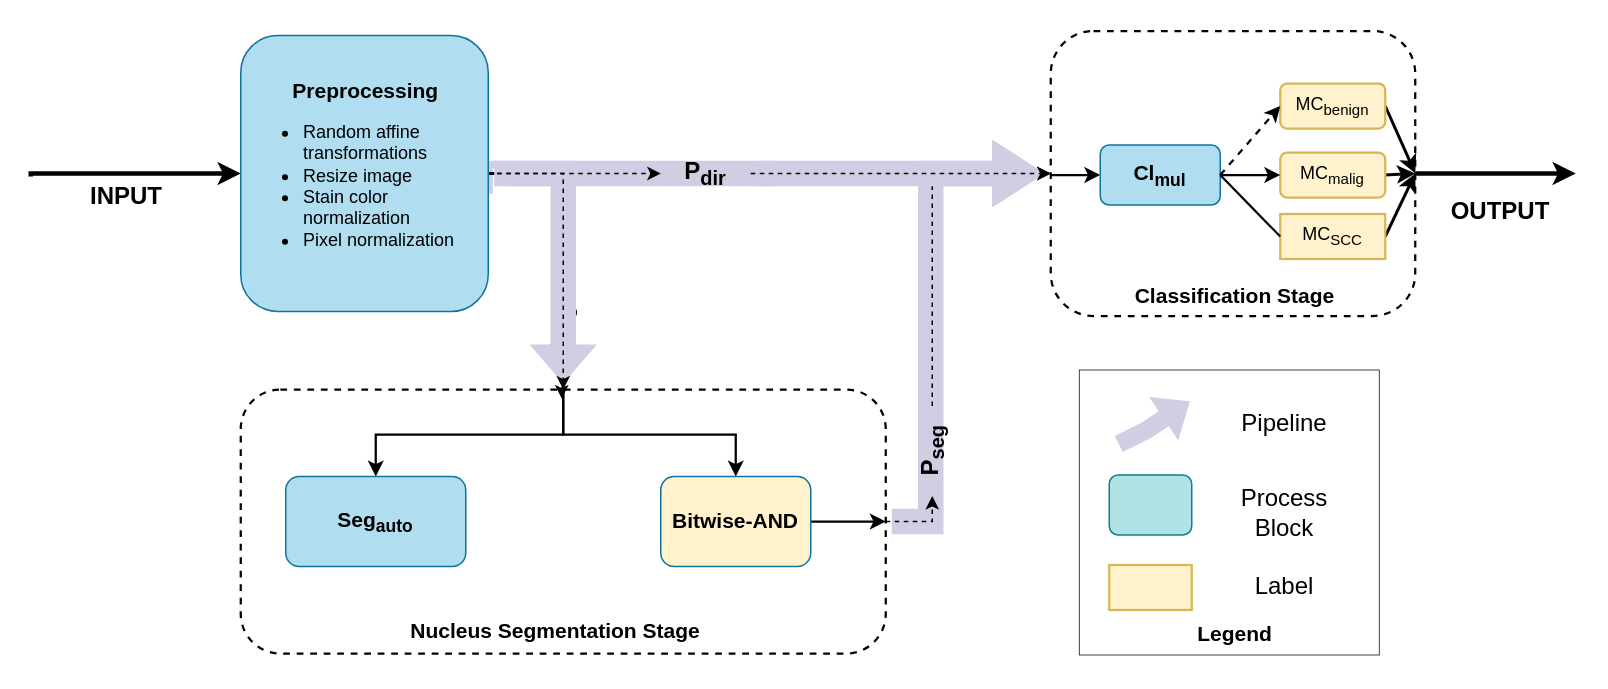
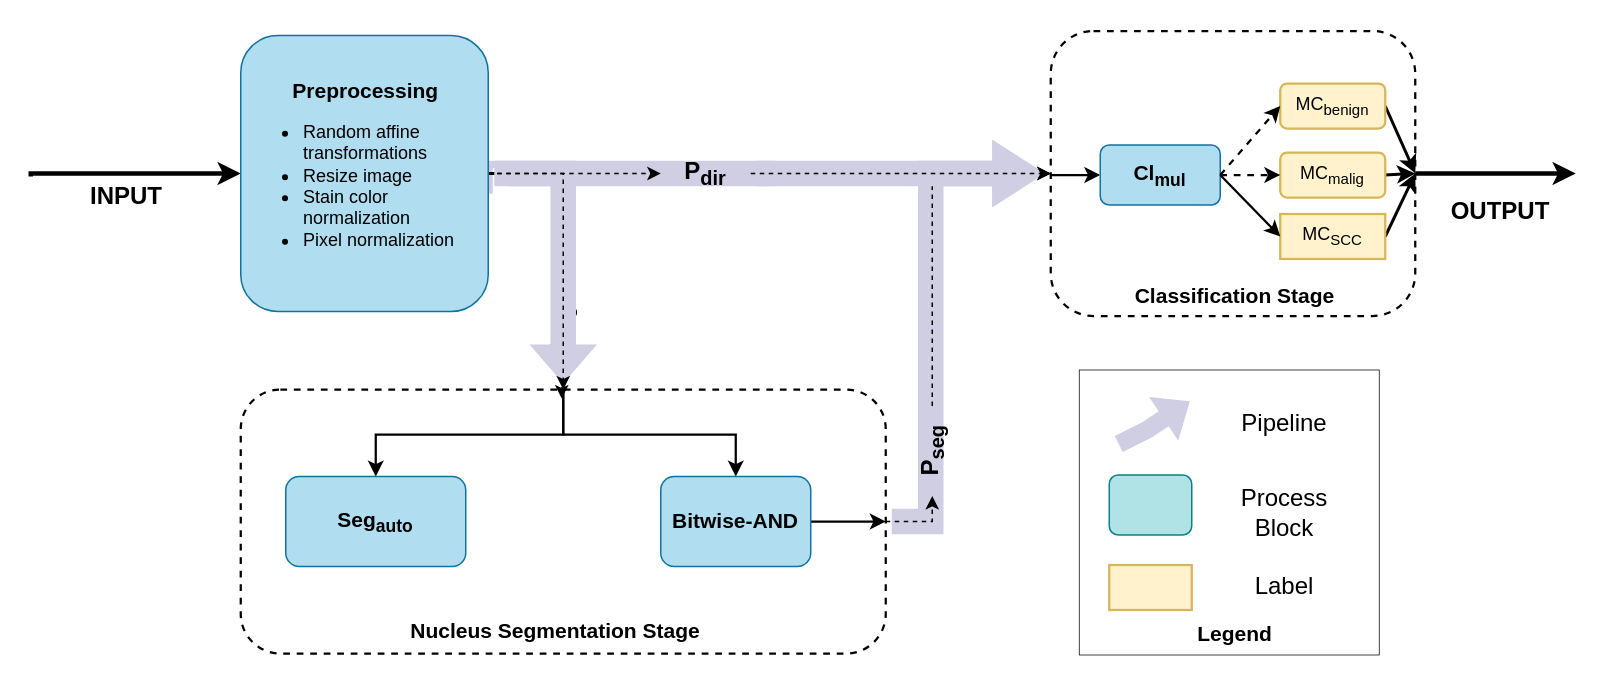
  <mxCell id="0" />
  <mxCell id="1" parent="0" />
  <mxCell id="2" value="" style="shape=flexArrow;endArrow=none;html=1;rounded=0;fontSize=15;strokeWidth=8;exitX=1;exitY=0.5;exitDx=0;exitDy=0;fillColor=#d0cee2;strokeColor=none;edgeStyle=orthogonalEdgeStyle;" edge="1" parent="1"><mxGeometry width="50" height="50" relative="1" as="geometry"><mxPoint x="332" y="120" as="sourcePoint" /><mxPoint x="520" y="115" as="targetPoint" /><Array as="points"><mxPoint x="330" y="120" /></Array></mxGeometry></mxCell>
  <mxCell id="3" value="&lt;font style=&quot;font-size: 16px&quot;&gt;&lt;b&gt;P&lt;sub&gt;dir&lt;/sub&gt;&lt;/b&gt;&lt;/font&gt;" style="text;html=1;strokeColor=none;fillColor=none;align=center;verticalAlign=middle;whiteSpace=wrap;rounded=0;dashed=1;fontSize=15;" parent="1" vertex="1"><mxGeometry x="440" y="100" width="60" height="30" as="geometry" /></mxCell>
  <mxCell id="4" value="" style="rounded=1;whiteSpace=wrap;html=1;dashed=1;fontSize=15;strokeColor=default;strokeWidth=1.5;fillColor=none;" parent="1" vertex="1"><mxGeometry x="700" y="20" width="243" height="190" as="geometry" /></mxCell>
  <mxCell id="5" style="edgeStyle=orthogonalEdgeStyle;rounded=0;orthogonalLoop=1;jettySize=auto;html=1;exitX=0;exitY=0.5;exitDx=0;exitDy=0;entryX=0;entryY=0.5;entryDx=0;entryDy=0;fontSize=15;strokeWidth=1.5;" parent="1" source="4" target="35" edge="1"><mxGeometry relative="1" as="geometry"><Array as="points"><mxPoint x="733" y="115" /></Array></mxGeometry></mxCell>
  <mxCell id="6" style="edgeStyle=orthogonalEdgeStyle;rounded=0;orthogonalLoop=1;jettySize=auto;html=1;exitX=1;exitY=0.5;exitDx=0;exitDy=0;fontSize=16;startArrow=none;startFill=0;strokeColor=default;strokeWidth=3;" parent="1" source="4" edge="1"><mxGeometry relative="1" as="geometry"><mxPoint x="1050" y="115" as="targetPoint" /></mxGeometry></mxCell>
  <mxCell id="7" style="edgeStyle=orthogonalEdgeStyle;rounded=0;orthogonalLoop=1;jettySize=auto;html=1;exitX=1;exitY=0.5;exitDx=0;exitDy=0;entryX=1;entryY=0.5;entryDx=0;entryDy=0;fontSize=12;strokeWidth=2;" edge="1" parent="1" source="49" target="11"><mxGeometry relative="1" as="geometry" /></mxCell>
  <mxCell id="8" style="edgeStyle=none;rounded=0;orthogonalLoop=1;jettySize=auto;html=1;exitX=0;exitY=0.5;exitDx=0;exitDy=0;fontSize=15;strokeWidth=1.5;" parent="1" source="4" target="4" edge="1"><mxGeometry relative="1" as="geometry" /></mxCell>
  <mxCell id="9" style="edgeStyle=none;rounded=0;orthogonalLoop=1;jettySize=auto;html=1;exitX=0;exitY=0.5;exitDx=0;exitDy=0;fontSize=15;strokeWidth=1.5;" parent="1" source="4" target="4" edge="1"><mxGeometry relative="1" as="geometry" /></mxCell>
  <mxCell id="10" style="edgeStyle=orthogonalEdgeStyle;rounded=0;orthogonalLoop=1;jettySize=auto;html=1;exitX=0;exitY=0.5;exitDx=0;exitDy=0;dashed=1;" edge="1" parent="1" source="11"><mxGeometry relative="1" as="geometry"><mxPoint x="374" y="265" as="targetPoint" /></mxGeometry></mxCell>
  <mxCell id="11" value="&lt;font style=&quot;font-size: 16px&quot;&gt;&lt;b&gt;P&lt;sub&gt;seg&lt;/sub&gt;&lt;/b&gt;&lt;/font&gt;" style="text;html=1;strokeColor=none;fillColor=none;align=center;verticalAlign=middle;whiteSpace=wrap;rounded=0;dashed=1;fontSize=15;rotation=-90;" parent="1" vertex="1"><mxGeometry x="355.75" y="206.25" width="36.5" height="30" as="geometry" /></mxCell>
  <mxCell id="12" value="" style="endArrow=classic;html=1;rounded=0;fontSize=16;strokeWidth=3;edgeStyle=orthogonalEdgeStyle;" parent="1" target="49" edge="1"><mxGeometry width="50" height="50" relative="1" as="geometry"><mxPoint x="20" y="117" as="sourcePoint" /><mxPoint x="80" y="195" as="targetPoint" /><Array as="points"><mxPoint x="20" y="115" /></Array></mxGeometry></mxCell>
  <mxCell id="13" value="" style="group" parent="1" vertex="1" connectable="0"><mxGeometry x="719" y="246" width="204" height="190" as="geometry" /></mxCell>
  <mxCell id="14" value="" style="rounded=0;whiteSpace=wrap;html=1;fontSize=14;strokeColor=default;strokeWidth=0.5;fillColor=none;" parent="13" vertex="1"><mxGeometry width="200" height="190" as="geometry" /></mxCell>
  <mxCell id="15" value="" style="shape=flexArrow;endArrow=classic;html=1;rounded=0;fontSize=16;strokeWidth=3;fillColor=#d0cee2;strokeColor=none;" parent="13" edge="1"><mxGeometry width="50" height="50" relative="1" as="geometry"><mxPoint x="25" y="50" as="sourcePoint" /><mxPoint x="75" y="20" as="targetPoint" /><Array as="points"><mxPoint x="45" y="40" /></Array></mxGeometry></mxCell>
  <mxCell id="16" value="" style="rounded=1;whiteSpace=wrap;html=1;fontSize=16;strokeColor=#0e8088;strokeWidth=1;fillColor=#b0e3e6;" parent="13" vertex="1"><mxGeometry x="20" y="70" width="55" height="40" as="geometry" /></mxCell>
  <mxCell id="17" value="" style="rounded=0;whiteSpace=wrap;html=1;fontSize=12;strokeColor=#d6b656;strokeWidth=1.5;fillColor=#fff2cc;" parent="13" vertex="1"><mxGeometry x="20" y="130" width="55" height="30" as="geometry" /></mxCell>
  <mxCell id="18" value="Legend" style="text;html=1;strokeColor=none;fillColor=none;align=center;verticalAlign=middle;whiteSpace=wrap;rounded=0;dashed=1;fontSize=14;fontStyle=1" vertex="1" parent="13"><mxGeometry x="4" y="161" width="200" height="30" as="geometry" /></mxCell>
  <mxCell id="19" value="&lt;font style=&quot;font-size: 16px;&quot;&gt;Pipeline&lt;/font&gt;" style="text;html=1;strokeColor=none;fillColor=none;align=center;verticalAlign=middle;whiteSpace=wrap;rounded=0;fontSize=12;" vertex="1" parent="13"><mxGeometry x="107" y="20" width="60" height="30" as="geometry" /></mxCell>
  <mxCell id="20" value="&lt;font style=&quot;font-size: 16px;&quot;&gt;Process Block&lt;br&gt;&lt;/font&gt;" style="text;html=1;strokeColor=none;fillColor=none;align=center;verticalAlign=middle;whiteSpace=wrap;rounded=0;fontSize=12;" vertex="1" parent="13"><mxGeometry x="107" y="80" width="60" height="30" as="geometry" /></mxCell>
  <mxCell id="21" value="&lt;font style=&quot;font-size: 16px;&quot;&gt;Label&lt;/font&gt;" style="text;html=1;strokeColor=none;fillColor=none;align=center;verticalAlign=middle;whiteSpace=wrap;rounded=0;fontSize=12;" vertex="1" parent="13"><mxGeometry x="107" y="129" width="60" height="30" as="geometry" /></mxCell>
  <mxCell id="22" value="" style="shape=flexArrow;endArrow=classic;html=1;rounded=0;fontSize=16;strokeWidth=8;fillColor=#d0cee2;strokeColor=none;edgeStyle=orthogonalEdgeStyle;entryX=0;entryY=0.5;entryDx=0;entryDy=0;exitX=1;exitY=0.5;exitDx=0;exitDy=0;width=10;endSize=9;" parent="1" source="28" target="4" edge="1"><mxGeometry width="50" height="50" relative="1" as="geometry"><mxPoint x="640" y="380" as="sourcePoint" /><mxPoint x="690" y="350" as="targetPoint" /><Array as="points"><mxPoint x="620" y="347" /><mxPoint x="620" y="115" /></Array></mxGeometry></mxCell>
  <mxCell id="23" style="edgeStyle=orthogonalEdgeStyle;rounded=0;orthogonalLoop=1;jettySize=auto;html=1;exitX=1;exitY=0.5;exitDx=0;exitDy=0;entryX=0;entryY=0.5;entryDx=0;entryDy=0;dashed=1;fontSize=16;strokeWidth=1;" edge="1" parent="1" source="24" target="4"><mxGeometry relative="1" as="geometry" /></mxCell>
  <mxCell id="24" value="&lt;font style=&quot;font-size: 16px&quot;&gt;&lt;b&gt;P&lt;sub&gt;seg&lt;/sub&gt;&lt;/b&gt;&lt;/font&gt;" style="text;html=1;strokeColor=none;fillColor=none;align=center;verticalAlign=middle;whiteSpace=wrap;rounded=0;dashed=1;fontSize=15;rotation=-90;" parent="1" vertex="1"><mxGeometry x="591" y="285" width="60" height="30" as="geometry" /></mxCell>
  <mxCell id="25" value="&lt;font style=&quot;font-size: 16px&quot;&gt;&lt;b&gt;INPUT&lt;/b&gt;&lt;/font&gt;" style="text;html=1;strokeColor=none;fillColor=none;align=center;verticalAlign=middle;whiteSpace=wrap;rounded=0;fontSize=14;" parent="1" vertex="1"><mxGeometry x="54" y="115" width="60" height="30" as="geometry" /></mxCell>
  <mxCell id="26" value="&lt;font style=&quot;font-size: 16px&quot;&gt;&lt;b&gt;OUTPUT&lt;/b&gt;&lt;/font&gt;" style="text;html=1;strokeColor=none;fillColor=none;align=center;verticalAlign=middle;whiteSpace=wrap;rounded=0;fontSize=14;" parent="1" vertex="1"><mxGeometry x="970" y="125" width="60" height="30" as="geometry" /></mxCell>
  <mxCell id="27" style="edgeStyle=orthogonalEdgeStyle;rounded=0;orthogonalLoop=1;jettySize=auto;html=1;exitX=1;exitY=0.5;exitDx=0;exitDy=0;entryX=0;entryY=0.5;entryDx=0;entryDy=0;dashed=1;" edge="1" parent="1" source="28" target="24"><mxGeometry relative="1" as="geometry" /></mxCell>
  <mxCell id="28" value="" style="rounded=1;whiteSpace=wrap;html=1;fontSize=14;strokeWidth=1.5;fillColor=none;dashed=1;" parent="1" vertex="1"><mxGeometry x="160" y="259" width="430" height="176" as="geometry" /></mxCell>
  <mxCell id="29" style="edgeStyle=orthogonalEdgeStyle;rounded=0;orthogonalLoop=1;jettySize=auto;html=1;exitX=0.5;exitY=0;exitDx=0;exitDy=0;fontSize=14;strokeWidth=1.5;" parent="1" source="28" target="33" edge="1"><mxGeometry relative="1" as="geometry"><Array as="points"><mxPoint x="375" y="289" /><mxPoint x="490" y="289" /></Array></mxGeometry></mxCell>
  <mxCell id="30" style="edgeStyle=orthogonalEdgeStyle;rounded=0;orthogonalLoop=1;jettySize=auto;html=1;exitX=0.5;exitY=0;exitDx=0;exitDy=0;entryX=0.5;entryY=0;entryDx=0;entryDy=0;fontSize=14;strokeWidth=1.5;" parent="1" source="28" target="31" edge="1"><mxGeometry relative="1" as="geometry"><Array as="points"><mxPoint x="310" y="289" /><mxPoint x="150" y="289" /></Array><mxPoint x="155" y="399" as="targetPoint" /></mxGeometry></mxCell>
  <mxCell id="31" value="&lt;b&gt;Seg&lt;sub&gt;auto&lt;/sub&gt;&lt;/b&gt;" style="rounded=1;whiteSpace=wrap;html=1;fontSize=14;fillColor=#b1ddf0;strokeColor=#10739e;" parent="1" vertex="1"><mxGeometry x="190" y="317" width="120" height="60" as="geometry" /></mxCell>
  <mxCell id="32" style="edgeStyle=none;rounded=0;orthogonalLoop=1;jettySize=auto;html=1;exitX=1;exitY=0.5;exitDx=0;exitDy=0;entryX=1;entryY=0.5;entryDx=0;entryDy=0;fontSize=12;strokeWidth=1.5;" parent="1" source="33" target="28" edge="1"><mxGeometry relative="1" as="geometry" /></mxCell>
- <mxCell id="33" value="&lt;b&gt;Bitwise-AND&lt;/b&gt;" style="rounded=1;whiteSpace=wrap;html=1;fontSize=14;strokeWidth=1;fillColor=#fff2cc;strokeColor=#10739e;" parent="1" vertex="1"><mxGeometry x="440" y="317" width="100" height="60" as="geometry" /></mxCell>
+ <mxCell id="33" value="&lt;b&gt;Bitwise-AND&lt;/b&gt;" style="rounded=1;whiteSpace=wrap;html=1;fontSize=14;strokeWidth=1;fillColor=#b1ddf0;strokeColor=#10739e;" parent="1" vertex="1"><mxGeometry x="440" y="317" width="100" height="60" as="geometry" /></mxCell>
  <mxCell id="34" value="Nucleus Segmentation Stage" style="text;html=1;strokeColor=none;fillColor=none;align=center;verticalAlign=middle;whiteSpace=wrap;rounded=0;dashed=1;fontSize=14;fontStyle=1" parent="1" vertex="1"><mxGeometry x="260" y="405" width="220" height="30" as="geometry" /></mxCell>
  <mxCell id="35" value="&lt;b&gt;Cl&lt;sub&gt;mul&lt;/sub&gt;&lt;/b&gt;" style="rounded=1;whiteSpace=wrap;html=1;fillColor=#b1ddf0;strokeColor=#10739e;fontSize=14;" parent="1" vertex="1"><mxGeometry x="733" y="96" width="80" height="40" as="geometry" /></mxCell>
  <mxCell id="36" style="rounded=0;orthogonalLoop=1;jettySize=auto;html=1;exitX=1;exitY=0.5;exitDx=0;exitDy=0;entryX=1;entryY=0.5;entryDx=0;entryDy=0;strokeWidth=2;" edge="1" parent="1" source="37" target="4"><mxGeometry relative="1" as="geometry" /></mxCell>
  <mxCell id="37" value="MC&lt;sub&gt;benign&lt;/sub&gt;" style="whiteSpace=wrap;html=1;fontSize=12;strokeColor=#d6b656;strokeWidth=1.5;fillColor=#fff2cc;rounded=1;" parent="1" vertex="1"><mxGeometry x="853" y="55" width="70" height="30" as="geometry" /></mxCell>
  <mxCell id="38" style="edgeStyle=none;rounded=0;orthogonalLoop=1;jettySize=auto;html=1;exitX=1;exitY=0.5;exitDx=0;exitDy=0;entryX=0;entryY=0.5;entryDx=0;entryDy=0;fontSize=15;strokeWidth=1.5;dashed=1;" parent="1" source="35" target="37" edge="1"><mxGeometry relative="1" as="geometry" /></mxCell>
  <mxCell id="39" style="edgeStyle=none;rounded=0;orthogonalLoop=1;jettySize=auto;html=1;exitX=1;exitY=0.5;exitDx=0;exitDy=0;entryX=1;entryY=0.5;entryDx=0;entryDy=0;strokeWidth=2;" edge="1" parent="1" source="40" target="4"><mxGeometry relative="1" as="geometry" /></mxCell>
  <mxCell id="40" value="MC&lt;sub&gt;malig&lt;/sub&gt;" style="whiteSpace=wrap;html=1;fontSize=12;strokeColor=#d6b656;strokeWidth=1.5;fillColor=#fff2cc;rounded=1;" parent="1" vertex="1"><mxGeometry x="853" y="101" width="70" height="30" as="geometry" /></mxCell>
- <mxCell id="41" style="edgeStyle=none;rounded=0;orthogonalLoop=1;jettySize=auto;html=1;exitX=1;exitY=0.5;exitDx=0;exitDy=0;entryX=0;entryY=0.5;entryDx=0;entryDy=0;fontSize=15;strokeWidth=1.5;" parent="1" source="35" target="40" edge="1"><mxGeometry relative="1" as="geometry" /></mxCell>
+ <mxCell id="41" style="edgeStyle=none;rounded=0;orthogonalLoop=1;jettySize=auto;html=1;exitX=1;exitY=0.5;exitDx=0;exitDy=0;entryX=0;entryY=0.5;entryDx=0;entryDy=0;fontSize=15;strokeWidth=1.5;dashed=1;" parent="1" source="35" target="40" edge="1"><mxGeometry relative="1" as="geometry" /></mxCell>
  <mxCell id="42" style="edgeStyle=none;rounded=0;orthogonalLoop=1;jettySize=auto;html=1;exitX=1;exitY=0.5;exitDx=0;exitDy=0;entryX=1;entryY=0.5;entryDx=0;entryDy=0;strokeWidth=2;" edge="1" parent="1" source="43" target="4"><mxGeometry relative="1" as="geometry" /></mxCell>
  <mxCell id="43" value="MC&lt;sub&gt;SCC&lt;/sub&gt;" style="rounded=0;whiteSpace=wrap;html=1;fontSize=12;strokeColor=#d6b656;strokeWidth=1.5;fillColor=#fff2cc;" parent="1" vertex="1"><mxGeometry x="853" y="142" width="70" height="30" as="geometry" /></mxCell>
- <mxCell id="44" style="edgeStyle=none;rounded=0;orthogonalLoop=1;jettySize=auto;html=1;exitX=1;exitY=0.5;exitDx=0;exitDy=0;entryX=0;entryY=0.5;entryDx=0;entryDy=0;fontSize=15;strokeWidth=1.5;endArrow=none;" parent="1" source="35" target="43" edge="1"><mxGeometry relative="1" as="geometry" /></mxCell>
+ <mxCell id="44" style="edgeStyle=none;rounded=0;orthogonalLoop=1;jettySize=auto;html=1;exitX=1;exitY=0.5;exitDx=0;exitDy=0;entryX=0;entryY=0.5;entryDx=0;entryDy=0;fontSize=15;strokeWidth=1.5;" parent="1" source="35" target="43" edge="1"><mxGeometry relative="1" as="geometry" /></mxCell>
  <mxCell id="45" value="&lt;div&gt;Classification Stage&lt;/div&gt;" style="text;html=1;strokeColor=none;fillColor=none;align=center;verticalAlign=middle;whiteSpace=wrap;rounded=0;dashed=1;fontSize=14;fontStyle=1" parent="1" vertex="1"><mxGeometry x="723" y="182" width="200" height="30" as="geometry" /></mxCell>
  <mxCell id="46" value="" style="shape=flexArrow;endArrow=classic;html=1;rounded=0;fontSize=15;startSize=20;strokeWidth=8;strokeColor=none;exitX=1;exitY=0.5;exitDx=0;exitDy=0;entryX=0.5;entryY=0;entryDx=0;entryDy=0;edgeStyle=orthogonalEdgeStyle;fillColor=#d0cee2;" parent="1" source="49" target="28" edge="1"><mxGeometry width="50" height="50" relative="1" as="geometry"><mxPoint x="480" y="79" as="sourcePoint" /><mxPoint x="530" y="29" as="targetPoint" /></mxGeometry></mxCell>
  <mxCell id="47" style="edgeStyle=orthogonalEdgeStyle;rounded=0;orthogonalLoop=1;jettySize=auto;html=1;exitX=1;exitY=0.5;exitDx=0;exitDy=0;entryX=0.5;entryY=0;entryDx=0;entryDy=0;dashed=1;fontSize=12;strokeWidth=1;" edge="1" parent="1" source="49" target="28"><mxGeometry relative="1" as="geometry" /></mxCell>
  <mxCell id="48" style="edgeStyle=orthogonalEdgeStyle;rounded=0;orthogonalLoop=1;jettySize=auto;html=1;exitX=1;exitY=0.5;exitDx=0;exitDy=0;entryX=0;entryY=0.5;entryDx=0;entryDy=0;dashed=1;fontSize=12;strokeWidth=1;" edge="1" parent="1" source="49" target="3"><mxGeometry relative="1" as="geometry" /></mxCell>
  <mxCell id="49" value="&lt;div align=&quot;center&quot;&gt;&lt;b&gt;Preprocessing&lt;/b&gt;&lt;/div&gt;&lt;div style=&quot;font-size: 12px;&quot; align=&quot;left&quot;&gt;&lt;ul&gt;&lt;li&gt;Random affine transformations&lt;/li&gt;&lt;li&gt;Resize image&lt;br&gt;&lt;/li&gt;&lt;li&gt;Stain color normalization&lt;/li&gt;&lt;li&gt;Pixel normalization&lt;br&gt;&lt;/li&gt;&lt;/ul&gt;&lt;/div&gt;" style="rounded=1;whiteSpace=wrap;html=1;fillColor=#b1ddf0;strokeColor=#10739e;fontSize=14;align=left;" parent="1" vertex="1"><mxGeometry x="160" y="23" width="165" height="184" as="geometry" /></mxCell>
  <mxCell id="50" value="" style="shape=flexArrow;endArrow=classic;html=1;rounded=0;fontSize=16;strokeWidth=8;fillColor=#d0cee2;strokeColor=none;edgeStyle=orthogonalEdgeStyle;entryX=0;entryY=0.5;entryDx=0;entryDy=0;exitX=1;exitY=0.5;exitDx=0;exitDy=0;width=10;endSize=9;" edge="1" parent="1" source="3" target="4"><mxGeometry width="50" height="50" relative="1" as="geometry"><mxPoint x="490" y="277" as="sourcePoint" /><mxPoint x="600" y="45" as="targetPoint" /><Array as="points" /></mxGeometry></mxCell>
  <mxCell id="51" style="edgeStyle=orthogonalEdgeStyle;rounded=0;orthogonalLoop=1;jettySize=auto;html=1;exitX=1;exitY=0.5;exitDx=0;exitDy=0;dashed=1;fontSize=16;strokeWidth=1;strokeColor=#000000;" edge="1" parent="1" source="3" target="4"><mxGeometry relative="1" as="geometry" /></mxCell>
